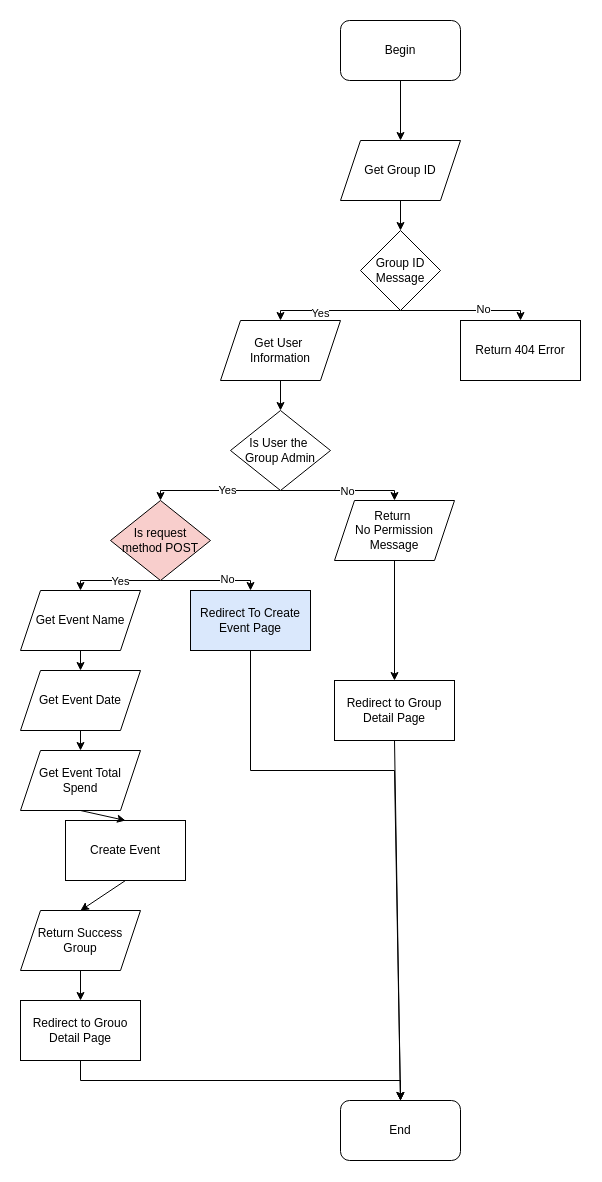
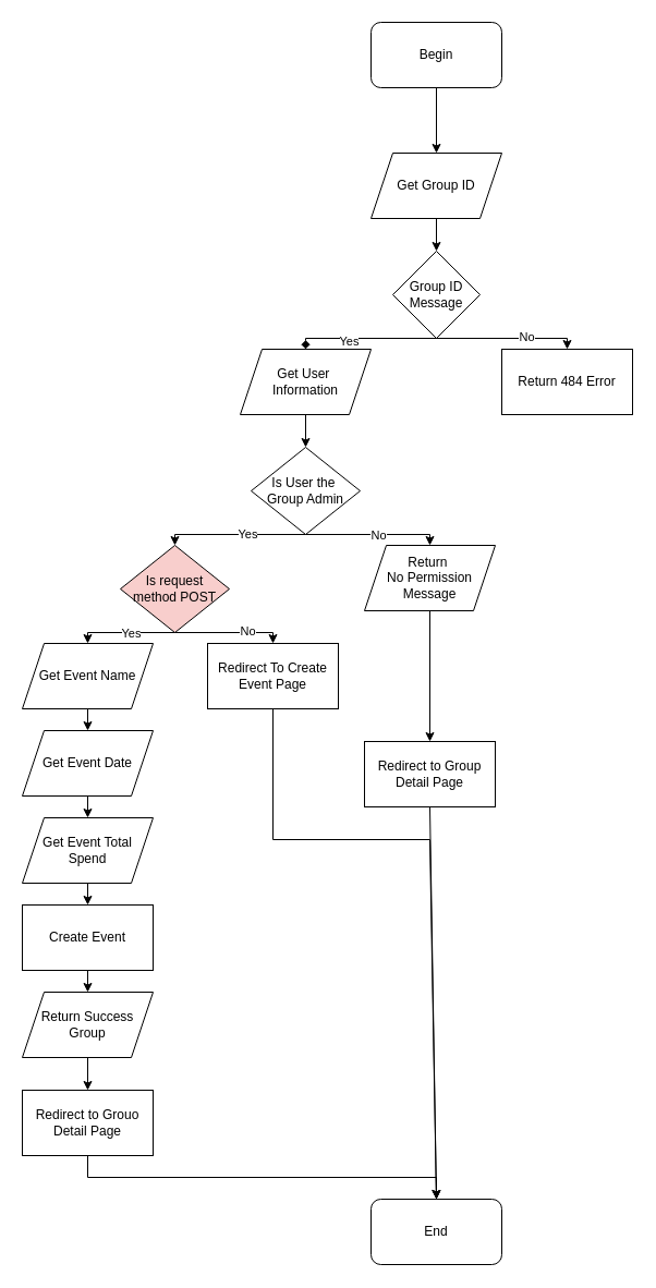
  <mxCell id="0" />
  <mxCell id="1" parent="0" />
  <mxCell id="2" value="Get Group ID" style="shape=parallelogram;perimeter=parallelogramPerimeter;whiteSpace=wrap;html=1;fixedSize=1;" vertex="1" parent="1"><mxGeometry x="340" y="140" width="120" height="60" as="geometry" /></mxCell>
  <mxCell id="3" value="Return&amp;nbsp;&lt;div&gt;No&amp;nbsp;&lt;span style=&quot;background-color: transparent; color: light-dark(rgb(0, 0, 0), rgb(255, 255, 255));&quot;&gt;Permission Message&lt;/span&gt;&lt;/div&gt;" style="shape=parallelogram;perimeter=parallelogramPerimeter;whiteSpace=wrap;html=1;fixedSize=1;" vertex="1" parent="1"><mxGeometry x="334" y="500" width="120" height="60" as="geometry" /></mxCell>
  <mxCell id="4" value="Group ID Message" style="rhombus;whiteSpace=wrap;html=1;" vertex="1" parent="1"><mxGeometry x="360" y="230" width="80" height="80" as="geometry" /></mxCell>
  <mxCell id="5" value="" style="endArrow=classic;html=1;rounded=0;exitX=0.5;exitY=1;exitDx=0;exitDy=0;entryX=0.5;entryY=0;entryDx=0;entryDy=0;" edge="1" parent="1" source="4" target="7"><mxGeometry width="50" height="50" relative="1" as="geometry"><mxPoint x="400" y="360" as="sourcePoint" /><mxPoint x="450" y="310" as="targetPoint" /><Array as="points"><mxPoint x="520" y="310" /></Array></mxGeometry></mxCell>
  <mxCell id="6" value="No" style="edgeLabel;html=1;align=center;verticalAlign=middle;resizable=0;points=[];" vertex="1" connectable="0" parent="5"><mxGeometry x="0.254" y="2" relative="1" as="geometry"><mxPoint as="offset" /></mxGeometry></mxCell>
- <mxCell id="7" value="Return 404 Error" style="rounded=0;whiteSpace=wrap;html=1;" vertex="1" parent="1"><mxGeometry x="460" y="320" width="120" height="60" as="geometry" /></mxCell>
- <mxCell id="8" value="" style="endArrow=classic;html=1;rounded=0;exitX=0.5;exitY=1;exitDx=0;exitDy=0;entryX=0.5;entryY=0;entryDx=0;entryDy=0;" edge="1" parent="1" source="4" target="11"><mxGeometry width="50" height="50" relative="1" as="geometry"><mxPoint x="400" y="370" as="sourcePoint" /><mxPoint x="280" y="320" as="targetPoint" /><Array as="points"><mxPoint x="280" y="310" /></Array></mxGeometry></mxCell>
+ <mxCell id="7" value="Return 484 Error" style="rounded=0;whiteSpace=wrap;html=1;" vertex="1" parent="1"><mxGeometry x="460" y="320" width="120" height="60" as="geometry" /></mxCell>
+ <mxCell id="8" value="" style="endArrow=diamond;html=1;rounded=0;exitX=0.5;exitY=1;exitDx=0;exitDy=0;entryX=0.5;entryY=0;entryDx=0;entryDy=0;" edge="1" parent="1" source="4" target="11"><mxGeometry width="50" height="50" relative="1" as="geometry"><mxPoint x="400" y="370" as="sourcePoint" /><mxPoint x="280" y="320" as="targetPoint" /><Array as="points"><mxPoint x="280" y="310" /></Array></mxGeometry></mxCell>
  <mxCell id="9" value="Yes" style="edgeLabel;html=1;align=center;verticalAlign=middle;resizable=0;points=[];" vertex="1" connectable="0" parent="8"><mxGeometry x="0.248" y="2" relative="1" as="geometry"><mxPoint as="offset" /></mxGeometry></mxCell>
  <mxCell id="10" value="" style="endArrow=classic;html=1;rounded=0;exitX=0.5;exitY=1;exitDx=0;exitDy=0;entryX=0.5;entryY=0;entryDx=0;entryDy=0;" edge="1" parent="1" source="2" target="4"><mxGeometry width="50" height="50" relative="1" as="geometry"><mxPoint x="400" y="330" as="sourcePoint" /><mxPoint x="450" y="280" as="targetPoint" /></mxGeometry></mxCell>
  <mxCell id="11" value="Get User&amp;nbsp;&lt;div&gt;Information&lt;/div&gt;" style="shape=parallelogram;perimeter=parallelogramPerimeter;whiteSpace=wrap;html=1;fixedSize=1;" vertex="1" parent="1"><mxGeometry x="220" y="320" width="120" height="60" as="geometry" /></mxCell>
  <mxCell id="12" value="Is User the&amp;nbsp;&lt;div&gt;Group Admin&lt;/div&gt;" style="rhombus;whiteSpace=wrap;html=1;" vertex="1" parent="1"><mxGeometry x="230" y="410" width="100" height="80" as="geometry" /></mxCell>
  <mxCell id="13" value="" style="endArrow=classic;html=1;rounded=0;exitX=0.5;exitY=1;exitDx=0;exitDy=0;entryX=0.5;entryY=0;entryDx=0;entryDy=0;" edge="1" parent="1" source="11" target="12"><mxGeometry width="50" height="50" relative="1" as="geometry"><mxPoint x="400" y="500" as="sourcePoint" /><mxPoint x="450" y="450" as="targetPoint" /></mxGeometry></mxCell>
  <mxCell id="14" value="" style="endArrow=classic;html=1;rounded=0;exitX=0.5;exitY=1;exitDx=0;exitDy=0;entryX=0.5;entryY=0;entryDx=0;entryDy=0;" edge="1" parent="1" source="12" target="3"><mxGeometry width="50" height="50" relative="1" as="geometry"><mxPoint x="400" y="480" as="sourcePoint" /><mxPoint x="400" y="500" as="targetPoint" /><Array as="points"><mxPoint x="394" y="490" /></Array></mxGeometry></mxCell>
  <mxCell id="15" value="No" style="edgeLabel;html=1;align=center;verticalAlign=middle;resizable=0;points=[];" vertex="1" connectable="0" parent="14"><mxGeometry x="0.057" relative="1" as="geometry"><mxPoint as="offset" /></mxGeometry></mxCell>
  <mxCell id="16" value="" style="endArrow=classic;html=1;rounded=0;exitX=0.5;exitY=1;exitDx=0;exitDy=0;entryX=0.5;entryY=0;entryDx=0;entryDy=0;" edge="1" parent="1" source="12" target="24"><mxGeometry width="50" height="50" relative="1" as="geometry"><mxPoint x="400" y="530" as="sourcePoint" /><mxPoint x="160" y="500" as="targetPoint" /><Array as="points"><mxPoint x="160" y="490" /></Array></mxGeometry></mxCell>
  <mxCell id="17" value="Yes" style="edgeLabel;html=1;align=center;verticalAlign=middle;resizable=0;points=[];" vertex="1" connectable="0" parent="16"><mxGeometry x="-0.169" y="-1" relative="1" as="geometry"><mxPoint as="offset" /></mxGeometry></mxCell>
  <mxCell id="18" value="Redirect to Group Detail Page" style="rounded=0;whiteSpace=wrap;html=1;" vertex="1" parent="1"><mxGeometry x="334" y="680" width="120" height="60" as="geometry" /></mxCell>
  <mxCell id="19" value="" style="endArrow=classic;html=1;rounded=0;exitX=0.5;exitY=1;exitDx=0;exitDy=0;entryX=0.5;entryY=0;entryDx=0;entryDy=0;" edge="1" parent="1" source="3" target="18"><mxGeometry width="50" height="50" relative="1" as="geometry"><mxPoint x="390" y="800" as="sourcePoint" /><mxPoint x="440" y="750" as="targetPoint" /></mxGeometry></mxCell>
  <mxCell id="20" value="Begin" style="rounded=1;whiteSpace=wrap;html=1;" vertex="1" parent="1"><mxGeometry x="340" y="20" width="120" height="60" as="geometry" /></mxCell>
  <mxCell id="21" value="" style="endArrow=classic;html=1;rounded=0;exitX=0.5;exitY=1;exitDx=0;exitDy=0;entryX=0.5;entryY=0;entryDx=0;entryDy=0;" edge="1" parent="1" source="20" target="2"><mxGeometry width="50" height="50" relative="1" as="geometry"><mxPoint x="260" y="90" as="sourcePoint" /><mxPoint x="310" y="40" as="targetPoint" /></mxGeometry></mxCell>
  <mxCell id="22" value="End" style="rounded=1;whiteSpace=wrap;html=1;" vertex="1" parent="1"><mxGeometry x="340" y="1100" width="120" height="60" as="geometry" /></mxCell>
  <mxCell id="23" value="" style="endArrow=classic;html=1;rounded=0;exitX=0.5;exitY=1;exitDx=0;exitDy=0;entryX=0.5;entryY=0;entryDx=0;entryDy=0;" edge="1" parent="1" source="18" target="22"><mxGeometry width="50" height="50" relative="1" as="geometry"><mxPoint x="300" y="870" as="sourcePoint" /><mxPoint x="350" y="820" as="targetPoint" /></mxGeometry></mxCell>
  <mxCell id="24" value="Is&amp;nbsp;&lt;span style=&quot;background-color: transparent; color: light-dark(rgb(0, 0, 0), rgb(255, 255, 255));&quot;&gt;request&lt;/span&gt;&lt;div&gt;&lt;span style=&quot;background-color: transparent; color: light-dark(rgb(0, 0, 0), rgb(255, 255, 255));&quot;&gt;method&amp;nbsp;&lt;/span&gt;&lt;span style=&quot;background-color: transparent; color: light-dark(rgb(0, 0, 0), rgb(255, 255, 255));&quot;&gt;POST&lt;/span&gt;&lt;/div&gt;" style="rhombus;whiteSpace=wrap;html=1;fillColor=#f8cecc;" vertex="1" parent="1"><mxGeometry x="110" y="500" width="100" height="80" as="geometry" /></mxCell>
  <mxCell id="25" value="" style="endArrow=classic;html=1;rounded=0;exitX=0.5;exitY=1;exitDx=0;exitDy=0;entryX=0.5;entryY=0;entryDx=0;entryDy=0;" edge="1" parent="1" source="24" target="27"><mxGeometry width="50" height="50" relative="1" as="geometry"><mxPoint x="200" y="610" as="sourcePoint" /><mxPoint x="250" y="560" as="targetPoint" /><Array as="points"><mxPoint x="250" y="580" /></Array></mxGeometry></mxCell>
  <mxCell id="26" value="No" style="edgeLabel;html=1;align=center;verticalAlign=middle;resizable=0;points=[];" vertex="1" connectable="0" parent="25"><mxGeometry x="0.321" y="2" relative="1" as="geometry"><mxPoint as="offset" /></mxGeometry></mxCell>
- <mxCell id="27" value="Redirect To Create Event Page" style="rounded=0;whiteSpace=wrap;html=1;fillColor=#dae8fc;" vertex="1" parent="1"><mxGeometry x="190" y="590" width="120" height="60" as="geometry" /></mxCell>
+ <mxCell id="27" value="Redirect To Create Event Page" style="rounded=0;whiteSpace=wrap;html=1;" vertex="1" parent="1"><mxGeometry x="190" y="590" width="120" height="60" as="geometry" /></mxCell>
  <mxCell id="28" value="" style="endArrow=classic;html=1;rounded=0;exitX=0.5;exitY=1;exitDx=0;exitDy=0;entryX=0.5;entryY=0;entryDx=0;entryDy=0;" edge="1" parent="1" source="27" target="22"><mxGeometry width="50" height="50" relative="1" as="geometry"><mxPoint x="350" y="720" as="sourcePoint" /><mxPoint x="400" y="670" as="targetPoint" /><Array as="points"><mxPoint x="250" y="770" /><mxPoint x="394" y="770" /></Array></mxGeometry></mxCell>
  <mxCell id="29" value="Get Event Total Spend" style="shape=parallelogram;perimeter=parallelogramPerimeter;whiteSpace=wrap;html=1;fixedSize=1;" vertex="1" parent="1"><mxGeometry x="20" y="750" width="120" height="60" as="geometry" /></mxCell>
  <mxCell id="30" value="Get Event Date" style="shape=parallelogram;perimeter=parallelogramPerimeter;whiteSpace=wrap;html=1;fixedSize=1;" vertex="1" parent="1"><mxGeometry x="20" y="670" width="120" height="60" as="geometry" /></mxCell>
  <mxCell id="31" value="Get Event Name" style="shape=parallelogram;perimeter=parallelogramPerimeter;whiteSpace=wrap;html=1;fixedSize=1;" vertex="1" parent="1"><mxGeometry x="20" y="590" width="120" height="60" as="geometry" /></mxCell>
  <mxCell id="32" value="" style="endArrow=classic;html=1;rounded=0;entryX=0.5;entryY=0;entryDx=0;entryDy=0;" edge="1" parent="1" target="31"><mxGeometry width="50" height="50" relative="1" as="geometry"><mxPoint x="160" y="580" as="sourcePoint" /><mxPoint x="290" y="600" as="targetPoint" /><Array as="points"><mxPoint x="80" y="580" /></Array></mxGeometry></mxCell>
  <mxCell id="33" value="Yes" style="edgeLabel;html=1;align=center;verticalAlign=middle;resizable=0;points=[];" vertex="1" connectable="0" parent="32"><mxGeometry x="-0.099" relative="1" as="geometry"><mxPoint as="offset" /></mxGeometry></mxCell>
  <mxCell id="34" value="" style="endArrow=classic;html=1;rounded=0;exitX=0.5;exitY=1;exitDx=0;exitDy=0;entryX=0.5;entryY=0;entryDx=0;entryDy=0;" edge="1" parent="1" source="31" target="30"><mxGeometry width="50" height="50" relative="1" as="geometry"><mxPoint x="120" y="700" as="sourcePoint" /><mxPoint x="170" y="650" as="targetPoint" /></mxGeometry></mxCell>
  <mxCell id="35" value="" style="endArrow=classic;html=1;rounded=0;exitX=0.5;exitY=1;exitDx=0;exitDy=0;entryX=0.5;entryY=0;entryDx=0;entryDy=0;" edge="1" parent="1" source="30" target="29"><mxGeometry width="50" height="50" relative="1" as="geometry"><mxPoint x="120" y="750" as="sourcePoint" /><mxPoint x="170" y="700" as="targetPoint" /></mxGeometry></mxCell>
- <mxCell id="36" value="Create Event" style="rounded=0;whiteSpace=wrap;html=1;" vertex="1" parent="1"><mxGeometry x="65" y="820" width="120" height="60" as="geometry" /></mxCell>
+ <mxCell id="36" value="Create Event" style="rounded=0;whiteSpace=wrap;html=1;" vertex="1" parent="1"><mxGeometry x="20" y="830" width="120" height="60" as="geometry" /></mxCell>
  <mxCell id="37" value="" style="endArrow=classic;html=1;rounded=0;exitX=0.5;exitY=1;exitDx=0;exitDy=0;entryX=0.5;entryY=0;entryDx=0;entryDy=0;" edge="1" parent="1" source="29" target="36"><mxGeometry width="50" height="50" relative="1" as="geometry"><mxPoint x="200" y="860" as="sourcePoint" /><mxPoint x="250" y="810" as="targetPoint" /></mxGeometry></mxCell>
  <mxCell id="38" value="Return Success Group" style="shape=parallelogram;perimeter=parallelogramPerimeter;whiteSpace=wrap;html=1;fixedSize=1;" vertex="1" parent="1"><mxGeometry x="20" y="910" width="120" height="60" as="geometry" /></mxCell>
  <mxCell id="39" value="" style="endArrow=classic;html=1;rounded=0;exitX=0.5;exitY=1;exitDx=0;exitDy=0;entryX=0.5;entryY=0;entryDx=0;entryDy=0;" edge="1" parent="1" source="36" target="38"><mxGeometry width="50" height="50" relative="1" as="geometry"><mxPoint x="200" y="970" as="sourcePoint" /><mxPoint x="250" y="920" as="targetPoint" /></mxGeometry></mxCell>
  <mxCell id="40" value="Redirect to Grouo Detail Page" style="rounded=0;whiteSpace=wrap;html=1;" vertex="1" parent="1"><mxGeometry x="20" y="1000" width="120" height="60" as="geometry" /></mxCell>
  <mxCell id="41" value="" style="endArrow=classic;html=1;rounded=0;exitX=0.5;exitY=1;exitDx=0;exitDy=0;entryX=0.5;entryY=0;entryDx=0;entryDy=0;" edge="1" parent="1" source="38" target="40"><mxGeometry width="50" height="50" relative="1" as="geometry"><mxPoint x="240" y="1010" as="sourcePoint" /><mxPoint x="290" y="960" as="targetPoint" /></mxGeometry></mxCell>
  <mxCell id="42" value="" style="endArrow=classic;html=1;rounded=0;exitX=0.5;exitY=1;exitDx=0;exitDy=0;entryX=0.5;entryY=0;entryDx=0;entryDy=0;" edge="1" parent="1" source="40" target="22"><mxGeometry width="50" height="50" relative="1" as="geometry"><mxPoint x="280" y="1010" as="sourcePoint" /><mxPoint x="330" y="960" as="targetPoint" /><Array as="points"><mxPoint x="80" y="1080" /><mxPoint x="400" y="1080" /></Array></mxGeometry></mxCell>
